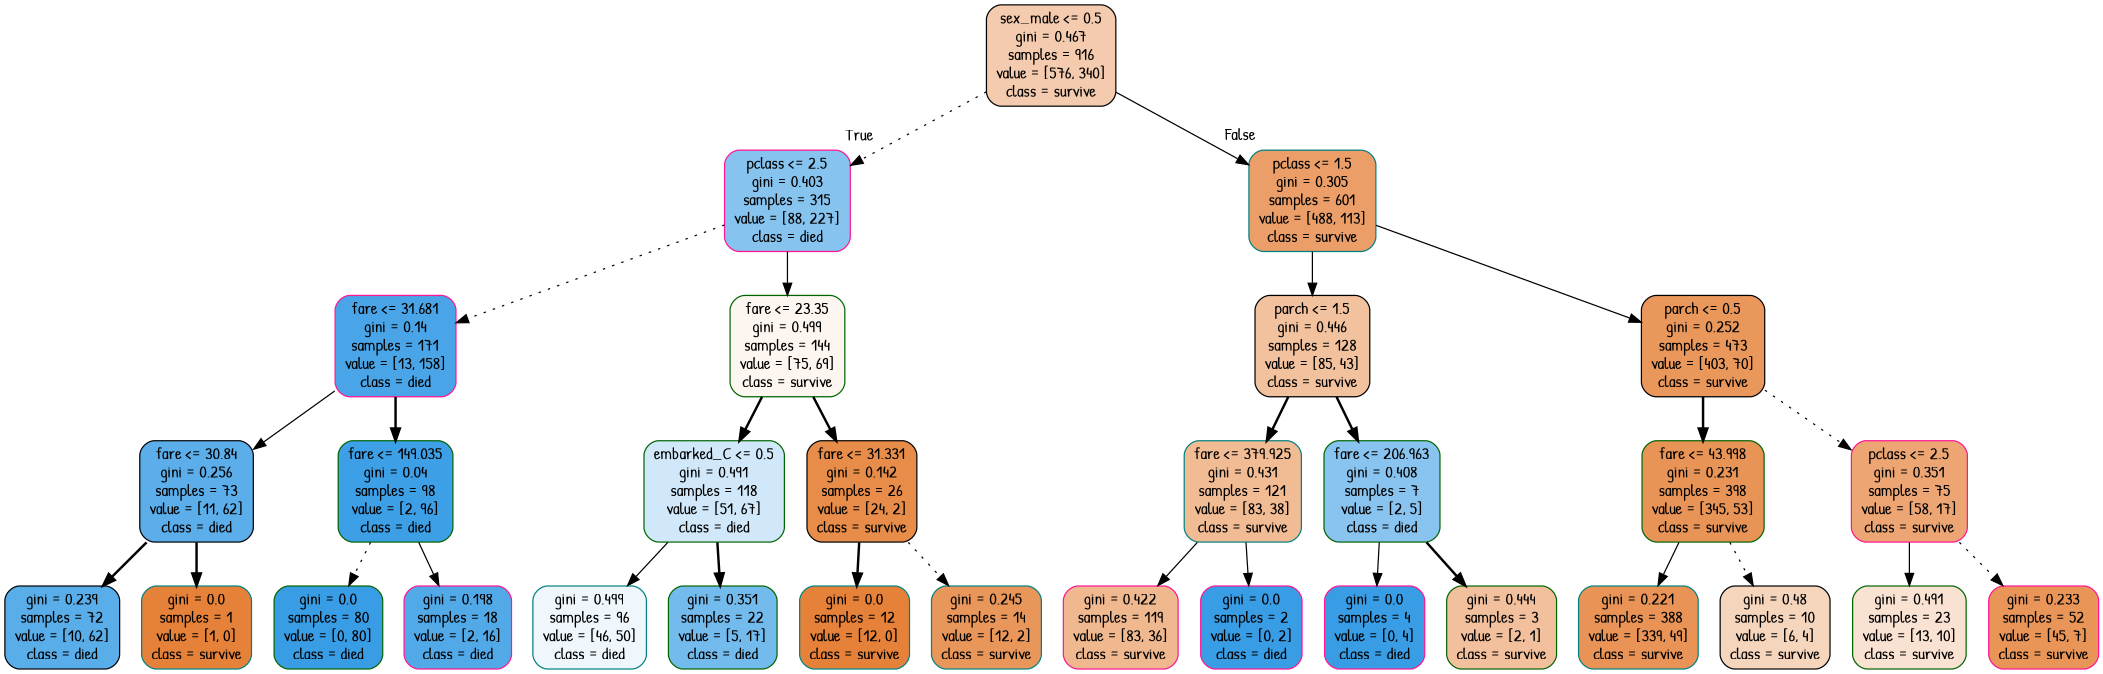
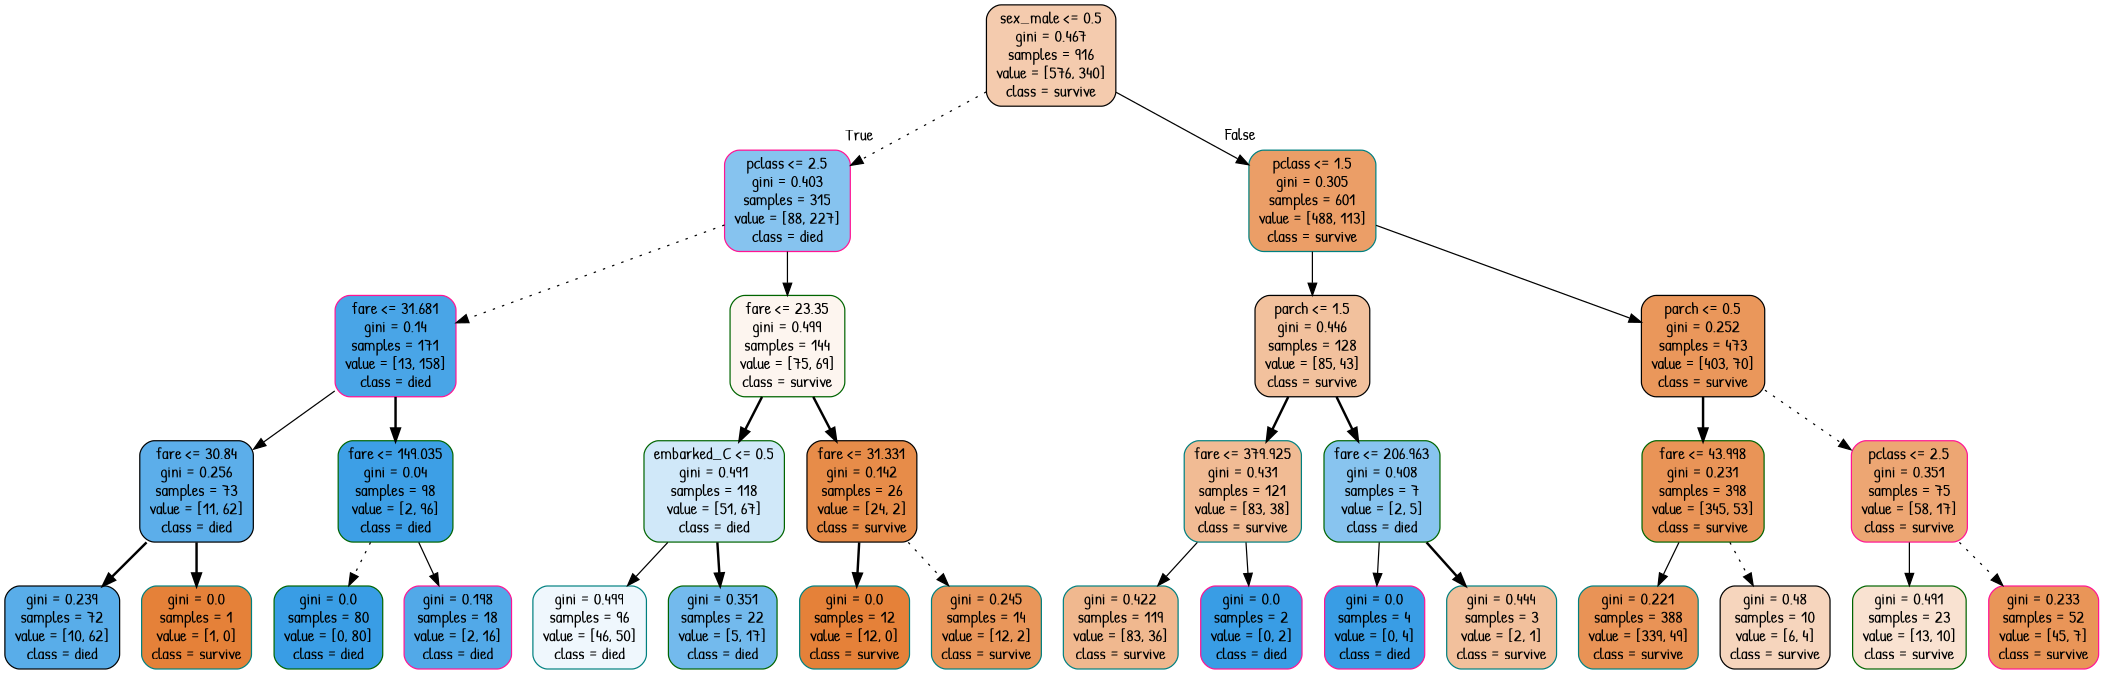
  digraph {
    fontname="Patrick Hand"
    node [color=darkgreen fillcolor="#399de5" fontname="Patrick Hand" shape=box style="filled, rounded"]
    edge [fontname="Patrick Hand" style=solid]
    n1 [color=black fillcolor="#f4cbae" label="sex_male <= 0.5\ngini = 0.467\nsamples = 916\nvalue = [576, 340]\nclass = survive"]
    n2 [color=deeppink fillcolor="#86c3ef" label="pclass <= 2.5\ngini = 0.403\nsamples = 315\nvalue = [88, 227]\nclass = died"]
    n3 [color=teal fillcolor="#eb9e67" label="pclass <= 1.5\ngini = 0.305\nsamples = 601\nvalue = [488, 113]\nclass = survive"]
    n4 [color=deeppink fillcolor="#49a5e7" label="fare <= 31.681\ngini = 0.14\nsamples = 171\nvalue = [13, 158]\nclass = died"]
    n5 [fillcolor="#fdf5ef" label="fare <= 23.35\ngini = 0.499\nsamples = 144\nvalue = [75, 69]\nclass = survive"]
    n6 [color=black fillcolor="#f2c19d" label="parch <= 1.5\ngini = 0.446\nsamples = 128\nvalue = [85, 43]\nclass = survive"]
    n7 [color=black fillcolor="#ea975b" label="parch <= 0.5\ngini = 0.252\nsamples = 473\nvalue = [403, 70]\nclass = survive"]
    n8 [color=black fillcolor="#5caeea" label="fare <= 30.84\ngini = 0.256\nsamples = 73\nvalue = [11, 62]\nclass = died"]
    n9 [fillcolor="#3d9fe6" label="fare <= 149.035\ngini = 0.04\nsamples = 98\nvalue = [2, 96]\nclass = died"]
    n10 [fillcolor="#d0e8f9" label="embarked_C <= 0.5\ngini = 0.491\nsamples = 118\nvalue = [51, 67]\nclass = died"]
    n11 [color=black fillcolor="#e78c49" label="fare <= 31.331\ngini = 0.142\nsamples = 26\nvalue = [24, 2]\nclass = survive"]
    n12 [color=black fillcolor="#59ade9" label="gini = 0.239\nsamples = 72\nvalue = [10, 62]\nclass = died"]
    n13 [color=teal fillcolor="#e58139" label="gini = 0.0\nsamples = 1\nvalue = [1, 0]\nclass = survive"]
    n14 [label="gini = 0.0\nsamples = 80\nvalue = [0, 80]\nclass = died"]
    n15 [color=deeppink fillcolor="#52a9e8" label="gini = 0.198\nsamples = 18\nvalue = [2, 16]\nclass = died"]
    n16 [color=teal fillcolor="#eff7fd" label="gini = 0.499\nsamples = 96\nvalue = [46, 50]\nclass = died"]
    n17 [fillcolor="#73baed" label="gini = 0.351\nsamples = 22\nvalue = [5, 17]\nclass = died"]
    n18 [color=teal fillcolor="#e58139" label="gini = 0.0\nsamples = 12\nvalue = [12, 0]\nclass = survive"]
    n19 [color=teal fillcolor="#e9965a" label="gini = 0.245\nsamples = 14\nvalue = [12, 2]\nclass = survive"]
    n20 [color=teal fillcolor="#f1bb94" label="fare <= 379.925\ngini = 0.431\nsamples = 121\nvalue = [83, 38]\nclass = survive"]
    n21 [fillcolor="#88c4ef" label="fare <= 206.963\ngini = 0.408\nsamples = 7\nvalue = [2, 5]\nclass = died"]
    n22 [fillcolor="#e99457" label="fare <= 43.998\ngini = 0.231\nsamples = 398\nvalue = [345, 53]\nclass = survive"]
    n23 [color=deeppink fillcolor="#eda673" label="pclass <= 2.5\ngini = 0.351\nsamples = 75\nvalue = [58, 17]\nclass = survive"]
-   n24 [color=deeppink fillcolor="#f0b88f" label="gini = 0.422\nsamples = 119\nvalue = [83, 36]\nclass = survive"]
+   n24 [color=teal fillcolor="#f0b88f" label="gini = 0.422\nsamples = 119\nvalue = [83, 36]\nclass = survive"]
    n25 [color=deeppink label="gini = 0.0\nsamples = 2\nvalue = [0, 2]\nclass = died"]
    n26 [color=deeppink label="gini = 0.0\nsamples = 4\nvalue = [0, 4]\nclass = died"]
-   n27 [fillcolor="#f2c09c" label="gini = 0.444\nsamples = 3\nvalue = [2, 1]\nclass = survive"]
+   n27 [color=teal fillcolor="#f2c09c" label="gini = 0.444\nsamples = 3\nvalue = [2, 1]\nclass = survive"]
    n28 [color=teal fillcolor="#e99356" label="gini = 0.221\nsamples = 388\nvalue = [339, 49]\nclass = survive"]
    n29 [color=black fillcolor="#f6d5bd" label="gini = 0.48\nsamples = 10\nvalue = [6, 4]\nclass = survive"]
    n30 [fillcolor="#f9e2d1" label="gini = 0.491\nsamples = 23\nvalue = [13, 10]\nclass = survive"]
    n31 [color=deeppink fillcolor="#e99558" label="gini = 0.233\nsamples = 52\nvalue = [45, 7]\nclass = survive"]
    n1 -> n2 [headlabel=True labelangle=45 labeldistance=2.5 style=dotted]
    n1 -> n3 [headlabel=False labelangle=-45 labeldistance=2.5]
    n2 -> n4 [style=dotted]
    n2 -> n5
    n3 -> n6
    n3 -> n7
    n4 -> n8
    n4 -> n9 [style=bold]
    n5 -> n10 [style=bold]
    n5 -> n11 [style=bold]
    n6 -> n20 [style=bold]
    n6 -> n21 [style=bold]
    n7 -> n22 [style=bold]
    n7 -> n23 [style=dotted]
    n8 -> n12 [style=bold]
    n8 -> n13 [style=bold]
    n9 -> n14 [style=dotted]
    n9 -> n15
    n10 -> n16
    n10 -> n17 [style=bold]
    n11 -> n18 [style=bold]
    n11 -> n19 [style=dotted]
    n20 -> n24
    n20 -> n25
    n21 -> n26
    n21 -> n27 [style=bold]
    n22 -> n28
    n22 -> n29 [style=dotted]
    n23 -> n30
    n23 -> n31 [style=dotted]
  }
